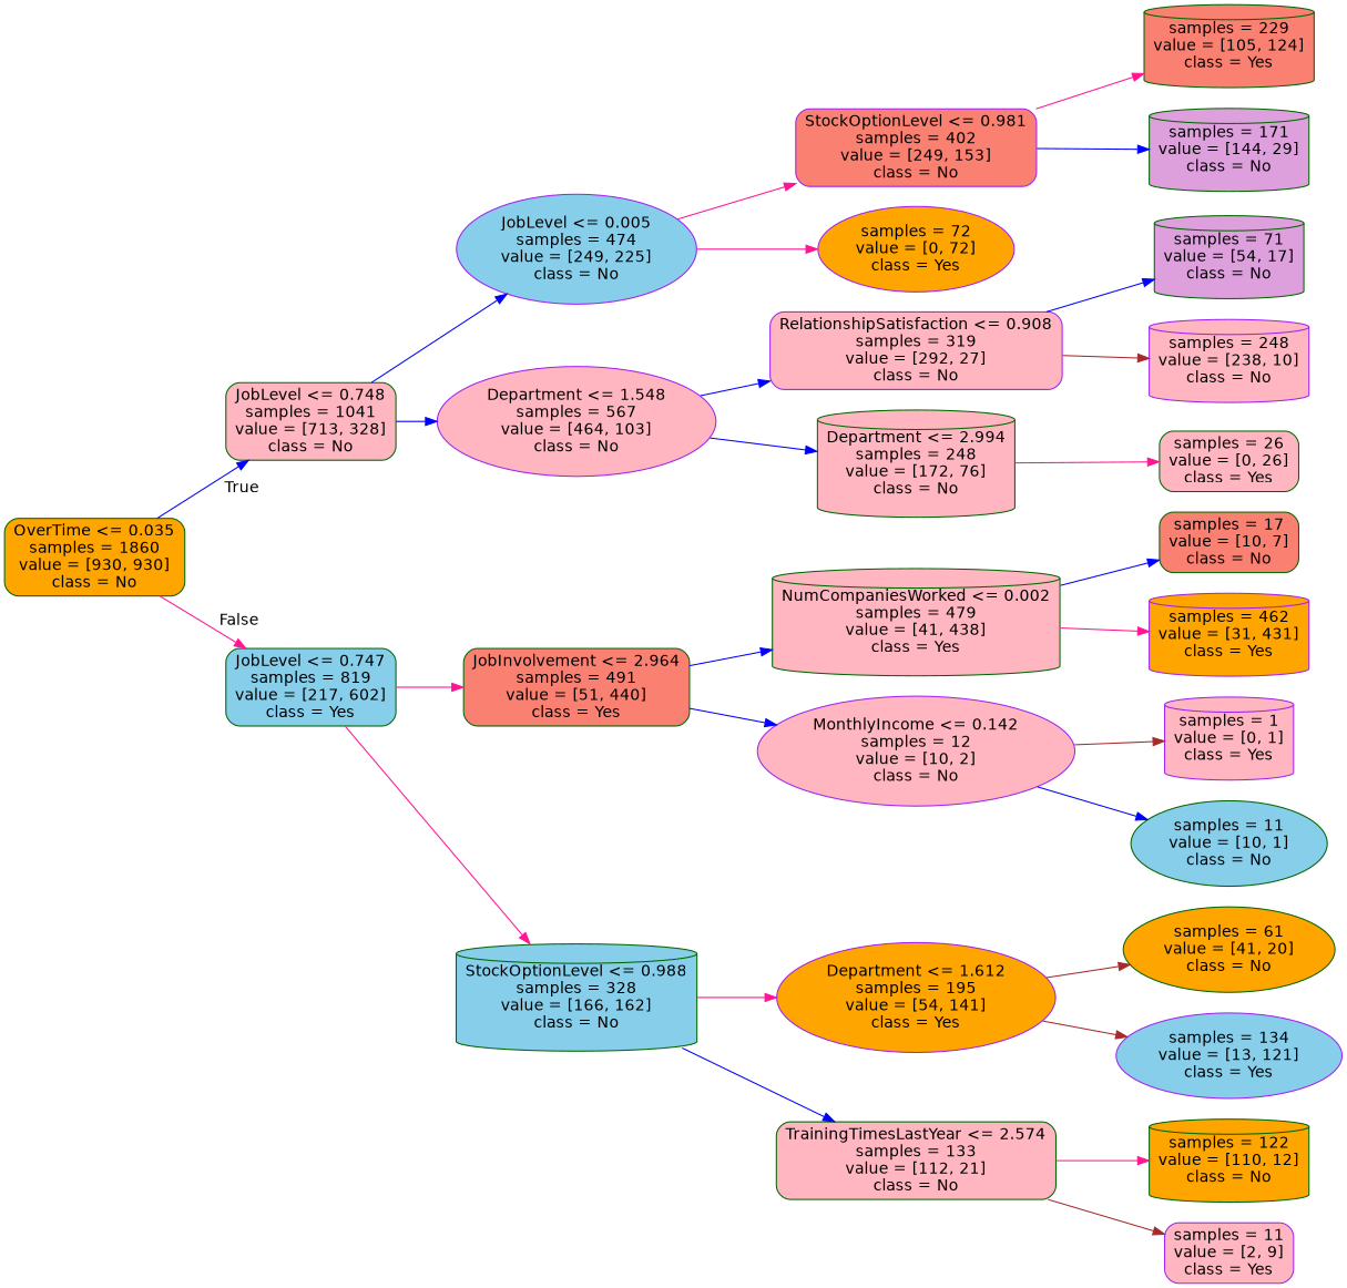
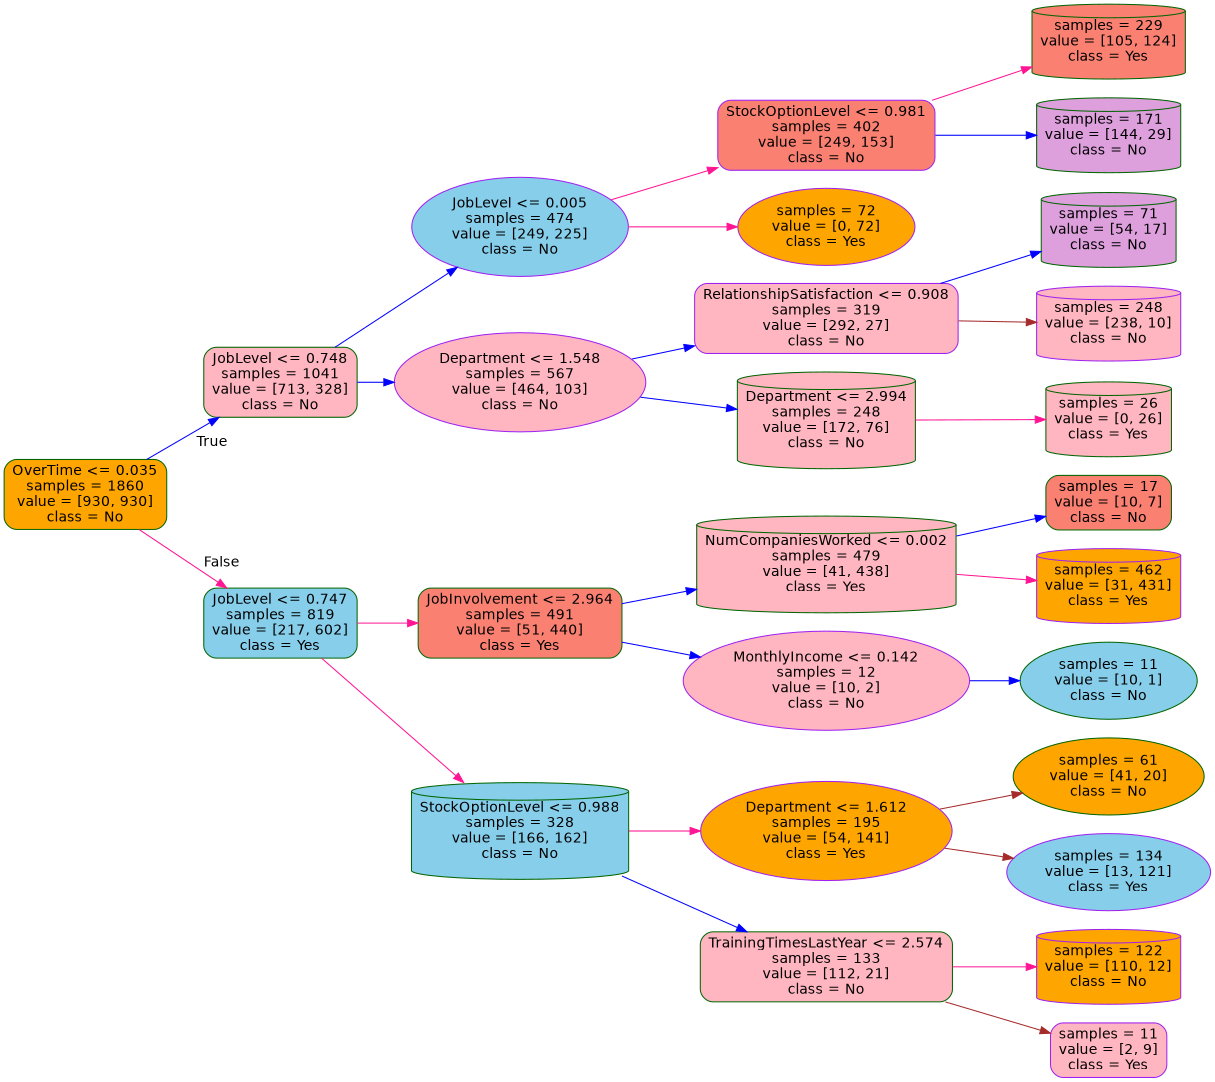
  digraph {
    rankdir=LR
    node [color=darkgreen fillcolor=lightpink fontname=helvetica shape=cylinder style="filled, rounded"]
    edge [color=blue fontname=helvetica]
    n1 [fillcolor=orange label="OverTime <= 0.035\nsamples = 1860\nvalue = [930, 930]\nclass = No" shape=box]
    n2 [label="JobLevel <= 0.748\nsamples = 1041\nvalue = [713, 328]\nclass = No" shape=box]
    n3 [fillcolor=skyblue label="JobLevel <= 0.747\nsamples = 819\nvalue = [217, 602]\nclass = Yes" shape=box]
    n4 [color=purple fillcolor=skyblue label="JobLevel <= 0.005\nsamples = 474\nvalue = [249, 225]\nclass = No" shape=ellipse]
    n5 [color=purple label="Department <= 1.548\nsamples = 567\nvalue = [464, 103]\nclass = No" shape=ellipse]
    n6 [fillcolor=salmon label="JobInvolvement <= 2.964\nsamples = 491\nvalue = [51, 440]\nclass = Yes" shape=box]
    n7 [fillcolor=skyblue label="StockOptionLevel <= 0.988\nsamples = 328\nvalue = [166, 162]\nclass = No"]
    n8 [color=purple fillcolor=salmon label="StockOptionLevel <= 0.981\nsamples = 402\nvalue = [249, 153]\nclass = No" shape=box]
    n9 [color=purple fillcolor=orange label="samples = 72\nvalue = [0, 72]\nclass = Yes" shape=ellipse]
    n10 [color=purple label="RelationshipSatisfaction <= 0.908\nsamples = 319\nvalue = [292, 27]\nclass = No" shape=box]
    n11 [label="Department <= 2.994\nsamples = 248\nvalue = [172, 76]\nclass = No"]
    n12 [fillcolor=salmon label="samples = 229\nvalue = [105, 124]\nclass = Yes"]
    n13 [fillcolor=plum label="samples = 171\nvalue = [144, 29]\nclass = No"]
    n14 [fillcolor=plum label="samples = 71\nvalue = [54, 17]\nclass = No"]
    n15 [color=purple label="samples = 248\nvalue = [238, 10]\nclass = No"]
-   n16 [label="samples = 26\nvalue = [0, 26]\nclass = Yes" shape=box]
+   n16 [label="samples = 26\nvalue = [0, 26]\nclass = Yes"]
    n17 [label="NumCompaniesWorked <= 0.002\nsamples = 479\nvalue = [41, 438]\nclass = Yes"]
    n18 [color=purple label="MonthlyIncome <= 0.142\nsamples = 12\nvalue = [10, 2]\nclass = No" shape=ellipse]
    n19 [color=purple fillcolor=orange label="Department <= 1.612\nsamples = 195\nvalue = [54, 141]\nclass = Yes" shape=ellipse]
    n20 [label="TrainingTimesLastYear <= 2.574\nsamples = 133\nvalue = [112, 21]\nclass = No" shape=box]
    n21 [fillcolor=salmon label="samples = 17\nvalue = [10, 7]\nclass = No" shape=box]
    n22 [color=purple fillcolor=orange label="samples = 462\nvalue = [31, 431]\nclass = Yes"]
-   n23 [color=purple label="samples = 1\nvalue = [0, 1]\nclass = Yes"]
    n24 [fillcolor=skyblue label="samples = 11\nvalue = [10, 1]\nclass = No" shape=ellipse]
    n25 [fillcolor=orange label="samples = 61\nvalue = [41, 20]\nclass = No" shape=ellipse]
    n26 [color=purple fillcolor=skyblue label="samples = 134\nvalue = [13, 121]\nclass = Yes" shape=ellipse]
-   n27 [fillcolor=orange label="samples = 122\nvalue = [110, 12]\nclass = No"]
+   n27 [color=purple fillcolor=orange label="samples = 122\nvalue = [110, 12]\nclass = No"]
    n28 [color=purple label="samples = 11\nvalue = [2, 9]\nclass = Yes" shape=box]
    n1 -> n2 [headlabel=True labelangle=45 labeldistance=2.5]
    n1 -> n3 [color=deeppink headlabel=False labelangle=-45 labeldistance=2.5]
    n2 -> n4
    n2 -> n5
    n3 -> n6 [color=deeppink]
    n3 -> n7 [color=deeppink]
    n4 -> n8 [color=deeppink]
    n4 -> n9 [color=deeppink]
    n5 -> n10
    n5 -> n11
    n6 -> n17
    n6 -> n18
    n7 -> n19 [color=deeppink]
    n7 -> n20
    n8 -> n12 [color=deeppink]
    n8 -> n13
    n10 -> n14
    n10 -> n15 [color=brown]
    n11 -> n16 [color=deeppink]
    n17 -> n21
    n17 -> n22 [color=deeppink]
-   n18 -> n23 [color=brown]
    n18 -> n24
    n19 -> n25 [color=brown]
    n19 -> n26 [color=brown]
    n20 -> n27 [color=deeppink]
    n20 -> n28 [color=brown]
  }
